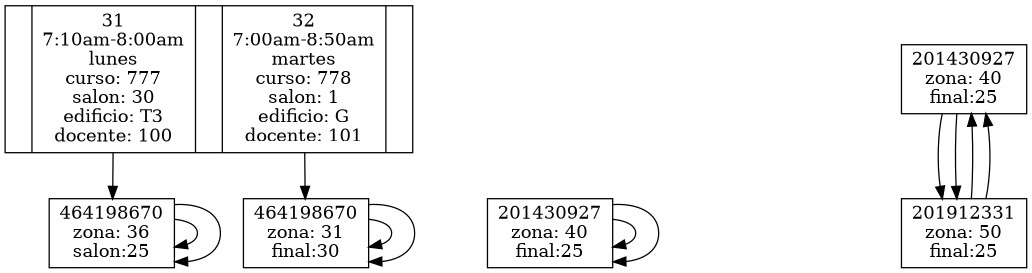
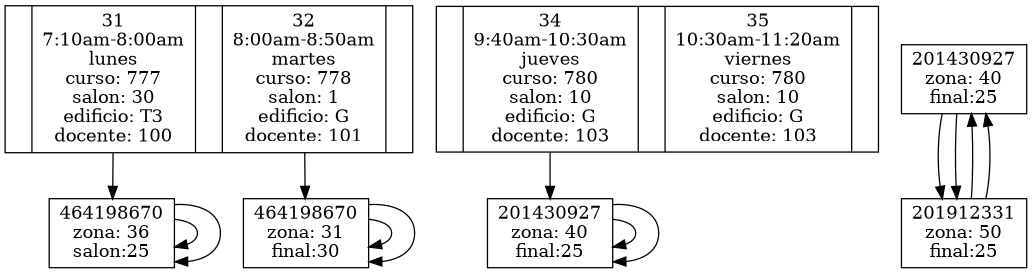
  digraph {
    node [shape=record]
-   n1 [label="<P0>|<f0>31\n7:10am-8:00am\nlunes\ncurso: 777\nsalon: 30\nedificio: T3\ndocente: 100|<P1>|<f1>32\n7:00am-8:50am\nmartes\ncurso: 778\nsalon: 1\nedificio: G\ndocente: 101|<P2>"]
+   n1 [label="<P0>|<f0>31\n7:10am-8:00am\nlunes\ncurso: 777\nsalon: 30\nedificio: T3\ndocente: 100|<P1>|<f1>32\n8:00am-8:50am\nmartes\ncurso: 778\nsalon: 1\nedificio: G\ndocente: 101|<P2>"]
    n2 [group=226877766 label="464198670\nzona: 36\nsalon:25"]
    n3 [group=226877766 label="464198670\nzona: 31\nfinal:30"]
+   n4 [label="<P0>|<f0>34\n9:40am-10:30am\njueves\ncurso: 780\nsalon: 10\nedificio: G\ndocente: 103|<P1>|<f1>35\n10:30am-11:20am\nviernes\ncurso: 780\nsalon: 10\nedificio: G\ndocente: 103|<P2>"]
    n5 [group=1132634067 label="201430927\nzona: 40\nfinal:25"]
    n6 [group=1653323673 label="201430927\nzona: 40\nfinal:25"]
    n7 [group=1653323673 label="201912331\nzona: 50\nfinal:25"]
    n1 -> n2 [tailport=f0]
    n1 -> n3 [tailport=f1]
    n2 -> n2
    n2 -> n2
    n3 -> n3
    n3 -> n3
+   n4 -> n5 [tailport=f0]
    n5 -> n5
    n5 -> n5
    n6 -> n7
    n6 -> n7
    n7 -> n6
    n7 -> n6
  }
